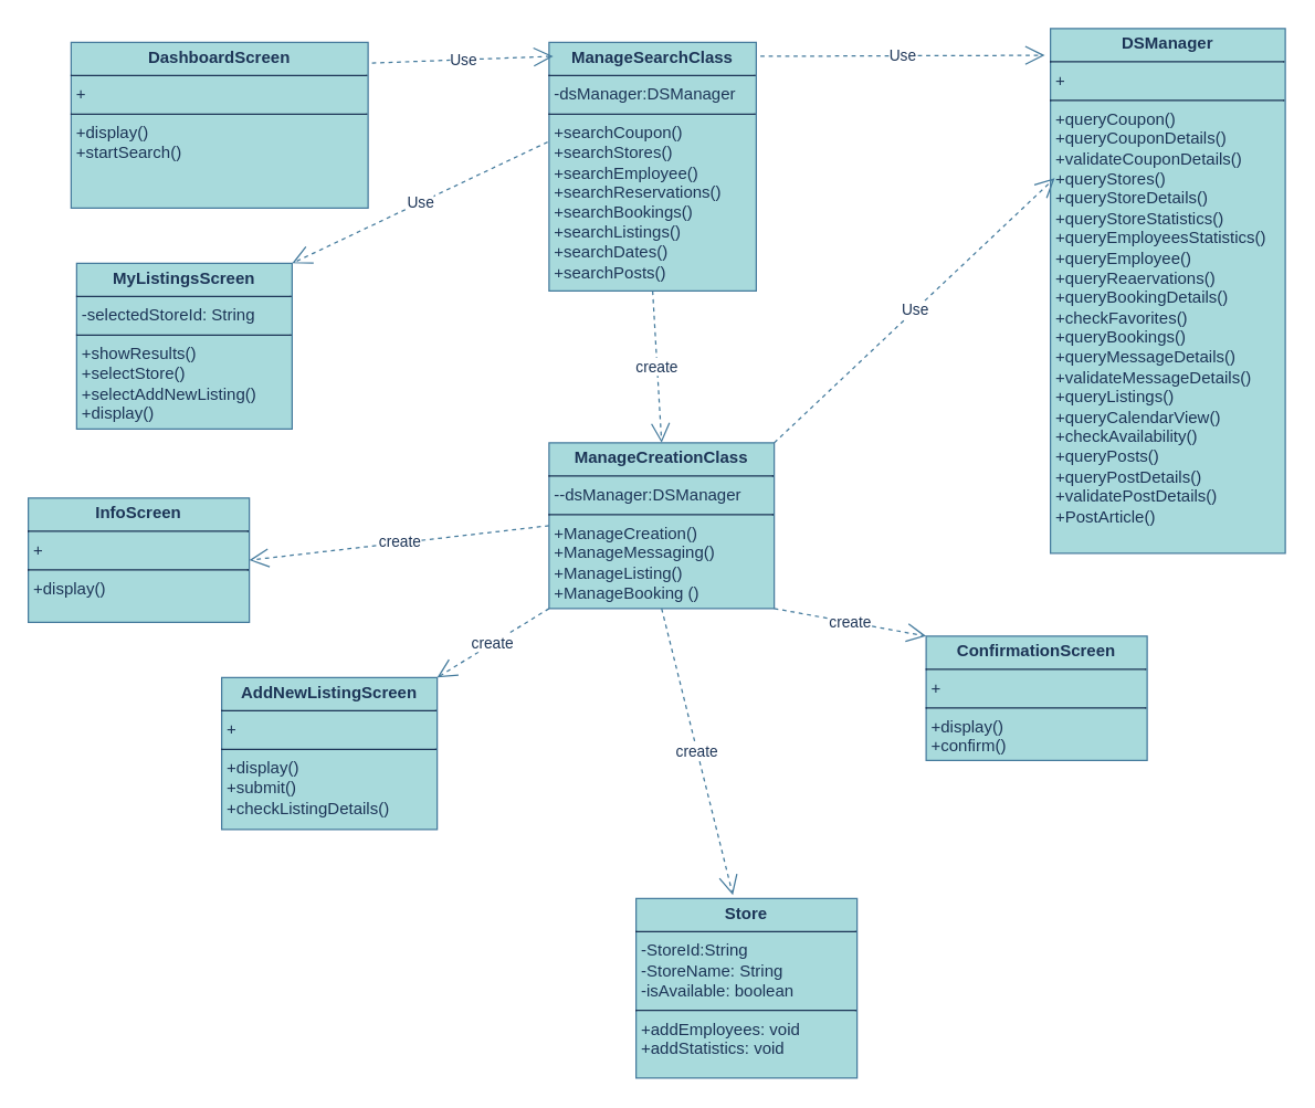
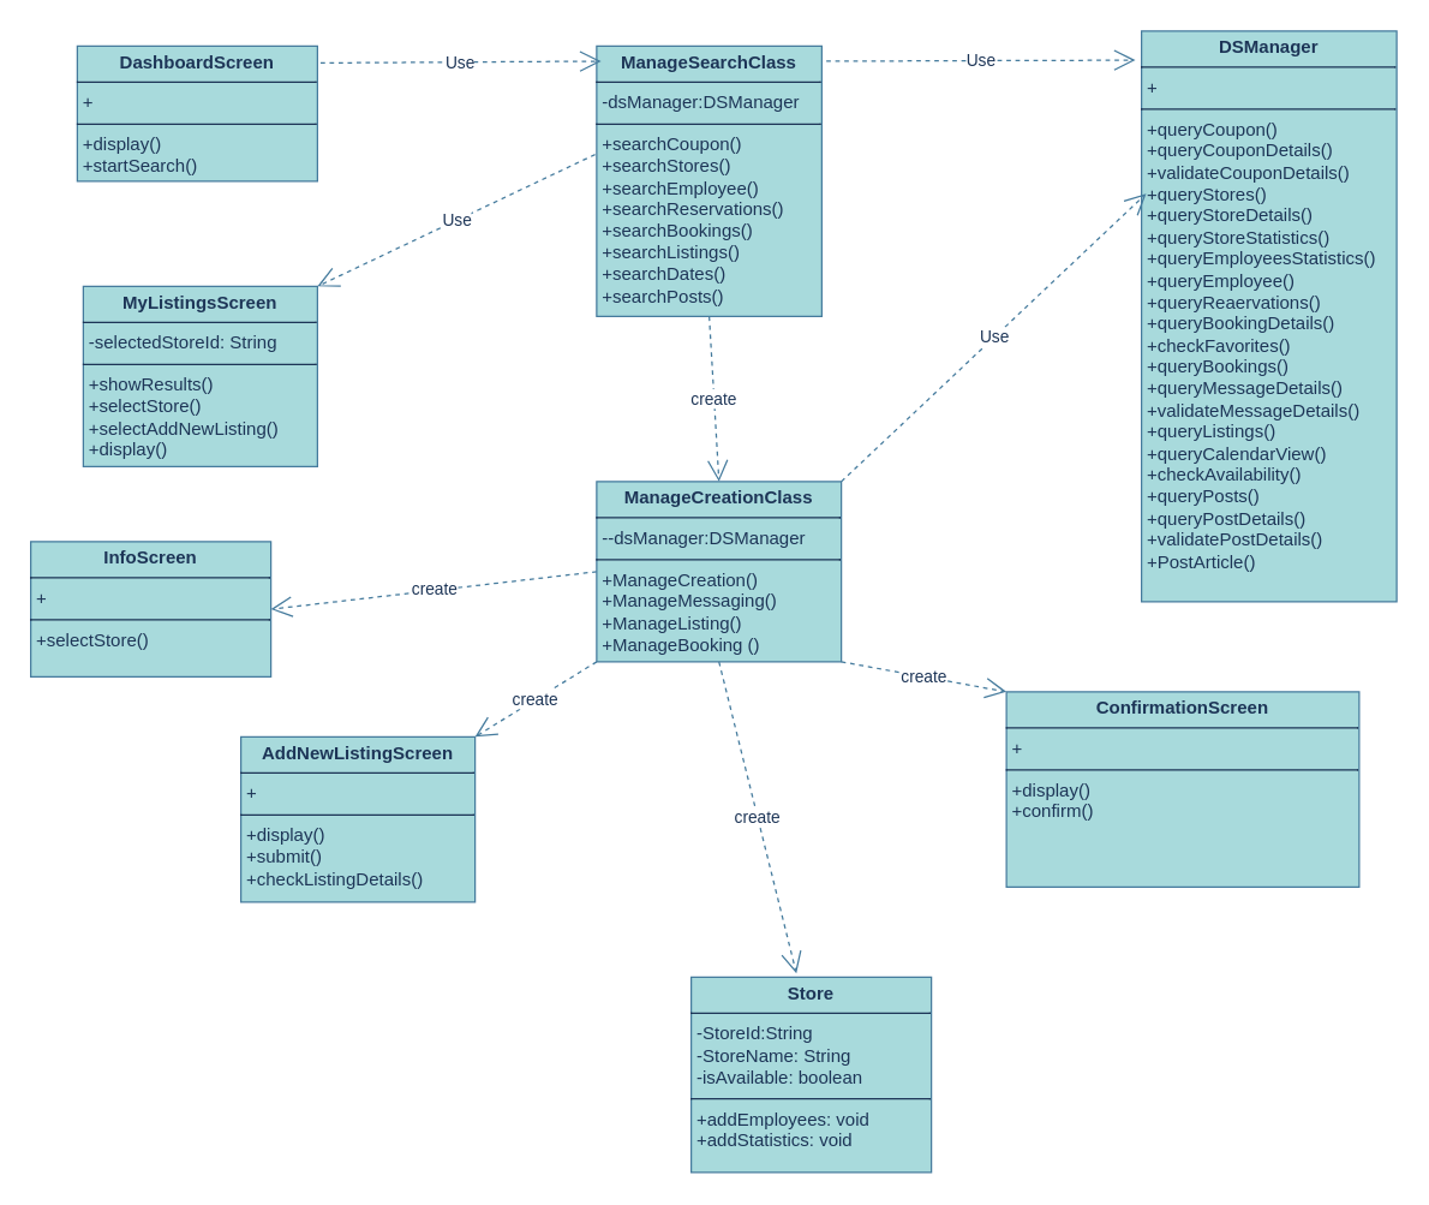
  <mxCell id="0" />
  <mxCell id="1" parent="0" />
- <mxCell id="2" value="&lt;p style=&quot;margin:0px;margin-top:4px;text-align:center;&quot;&gt;&lt;b&gt;DashboardScreen&lt;/b&gt;&lt;/p&gt;&lt;hr size=&quot;1&quot; style=&quot;border-style:solid;&quot;&gt;&lt;p style=&quot;margin:0px;margin-left:4px;&quot;&gt;+&lt;/p&gt;&lt;hr size=&quot;1&quot; style=&quot;border-style:solid;&quot;&gt;&lt;p style=&quot;margin:0px;margin-left:4px;&quot;&gt;+display()&lt;/p&gt;&lt;p style=&quot;margin:0px;margin-left:4px;&quot;&gt;+startSearch()&lt;/p&gt;" style="verticalAlign=top;align=left;overflow=fill;html=1;whiteSpace=wrap;labelBackgroundColor=none;fillColor=#A8DADC;strokeColor=#457B9D;fontColor=#1D3557;" parent="1" vertex="1"><mxGeometry x="51" y="30" width="215" height="120" as="geometry" /></mxCell>
+ <mxCell id="2" value="&lt;p style=&quot;margin:0px;margin-top:4px;text-align:center;&quot;&gt;&lt;b&gt;DashboardScreen&lt;/b&gt;&lt;/p&gt;&lt;hr size=&quot;1&quot; style=&quot;border-style:solid;&quot;&gt;&lt;p style=&quot;margin:0px;margin-left:4px;&quot;&gt;+&lt;/p&gt;&lt;hr size=&quot;1&quot; style=&quot;border-style:solid;&quot;&gt;&lt;p style=&quot;margin:0px;margin-left:4px;&quot;&gt;+display()&lt;/p&gt;&lt;p style=&quot;margin:0px;margin-left:4px;&quot;&gt;+startSearch()&lt;/p&gt;" style="verticalAlign=top;align=left;overflow=fill;html=1;whiteSpace=wrap;labelBackgroundColor=none;fillColor=#A8DADC;strokeColor=#457B9D;fontColor=#1D3557;" parent="1" vertex="1"><mxGeometry x="51" y="30" width="160" height="90" as="geometry" /></mxCell>
  <mxCell id="3" value="&lt;p style=&quot;margin:0px;margin-top:4px;text-align:center;&quot;&gt;&lt;b&gt;MyListingsScreen&lt;/b&gt;&lt;/p&gt;&lt;hr size=&quot;1&quot; style=&quot;border-style:solid;&quot;&gt;&lt;p style=&quot;margin:0px;margin-left:4px;&quot;&gt;-&lt;span style=&quot;background-color: transparent; color: light-dark(rgb(29, 53, 87), rgb(176, 196, 226));&quot;&gt;selectedStoreId: String&lt;/span&gt;&lt;/p&gt;&lt;hr size=&quot;1&quot; style=&quot;border-style:solid;&quot;&gt;&lt;p style=&quot;margin:0px;margin-left:4px;&quot;&gt;+showResults()&lt;/p&gt;&lt;p style=&quot;margin:0px;margin-left:4px;&quot;&gt;+selectStore()&lt;/p&gt;&lt;p style=&quot;margin:0px;margin-left:4px;&quot;&gt;+selectAddNewListing()&lt;/p&gt;&lt;p style=&quot;margin:0px;margin-left:4px;&quot;&gt;+display()&lt;/p&gt;&lt;div&gt;&lt;br&gt;&lt;/div&gt;" style="verticalAlign=top;align=left;overflow=fill;html=1;whiteSpace=wrap;labelBackgroundColor=none;fillColor=#A8DADC;strokeColor=#457B9D;fontColor=#1D3557;" parent="1" vertex="1"><mxGeometry x="55" y="190" width="156" height="120" as="geometry" /></mxCell>
  <mxCell id="4" value="&lt;p style=&quot;margin:0px;margin-top:4px;text-align:center;&quot;&gt;&lt;b&gt;ManageSearchClass&lt;/b&gt;&lt;/p&gt;&lt;hr size=&quot;1&quot; style=&quot;border-style:solid;&quot;&gt;&lt;p style=&quot;margin:0px;margin-left:4px;&quot;&gt;-dsManager:DSManager&lt;/p&gt;&lt;hr size=&quot;1&quot; style=&quot;border-style:solid;&quot;&gt;&lt;p style=&quot;margin:0px;margin-left:4px;&quot;&gt;+searchCoupon()&lt;/p&gt;&lt;p style=&quot;margin:0px;margin-left:4px;&quot;&gt;+searchStores()&lt;/p&gt;&lt;p style=&quot;margin:0px;margin-left:4px;&quot;&gt;+searchEmployee()&lt;/p&gt;&lt;p style=&quot;margin:0px;margin-left:4px;&quot;&gt;+searchReservations()&lt;/p&gt;&lt;p style=&quot;margin:0px;margin-left:4px;&quot;&gt;+searchBookings()&lt;/p&gt;&lt;p style=&quot;margin:0px;margin-left:4px;&quot;&gt;+searchListings()&lt;/p&gt;&lt;p style=&quot;margin:0px;margin-left:4px;&quot;&gt;+searchDates()&lt;/p&gt;&lt;p style=&quot;margin:0px;margin-left:4px;&quot;&gt;+searchPosts()&lt;/p&gt;&lt;div&gt;&lt;br&gt;&lt;/div&gt;" style="verticalAlign=top;align=left;overflow=fill;html=1;whiteSpace=wrap;labelBackgroundColor=none;fillColor=#A8DADC;strokeColor=#457B9D;fontColor=#1D3557;" parent="1" vertex="1"><mxGeometry x="397" y="30" width="150" height="180" as="geometry" /></mxCell>
  <mxCell id="5" value="&lt;p style=&quot;margin:0px;margin-top:4px;text-align:center;&quot;&gt;&lt;b&gt;DSManager&lt;/b&gt;&lt;/p&gt;&lt;hr size=&quot;1&quot; style=&quot;border-style:solid;&quot;&gt;&lt;p style=&quot;margin:0px;margin-left:4px;&quot;&gt;+&lt;/p&gt;&lt;hr size=&quot;1&quot; style=&quot;border-style:solid;&quot;&gt;&lt;p style=&quot;margin:0px;margin-left:4px;&quot;&gt;+queryCoupon()&lt;/p&gt;&lt;p style=&quot;margin:0px;margin-left:4px;&quot;&gt;+queryCouponDetails()&lt;/p&gt;&lt;p style=&quot;margin:0px;margin-left:4px;&quot;&gt;+validateCouponDetails()&lt;/p&gt;&lt;p style=&quot;margin:0px;margin-left:4px;&quot;&gt;+queryStores()&lt;/p&gt;&lt;p style=&quot;margin:0px;margin-left:4px;&quot;&gt;+queryStoreDetails()&lt;/p&gt;&lt;p style=&quot;margin:0px;margin-left:4px;&quot;&gt;+queryStoreStatistics()&lt;/p&gt;&lt;p style=&quot;margin:0px;margin-left:4px;&quot;&gt;+queryEmployeesStatistics()&lt;/p&gt;&lt;p style=&quot;margin:0px;margin-left:4px;&quot;&gt;+queryEmployee()&lt;/p&gt;&lt;p style=&quot;margin:0px;margin-left:4px;&quot;&gt;+queryReaervations()&lt;/p&gt;&lt;p style=&quot;margin:0px;margin-left:4px;&quot;&gt;+queryBookingDetails()&lt;/p&gt;&lt;p style=&quot;margin:0px;margin-left:4px;&quot;&gt;+checkFavorites()&lt;/p&gt;&lt;p style=&quot;margin:0px;margin-left:4px;&quot;&gt;+queryBookings()&lt;/p&gt;&lt;p style=&quot;margin:0px;margin-left:4px;&quot;&gt;+queryMessageDetails()&lt;/p&gt;&lt;p style=&quot;margin:0px;margin-left:4px;&quot;&gt;+validateMessageDetails()&lt;/p&gt;&lt;p style=&quot;margin:0px;margin-left:4px;&quot;&gt;+queryListings()&lt;/p&gt;&lt;p style=&quot;margin:0px;margin-left:4px;&quot;&gt;+queryCalendarView()&lt;/p&gt;&lt;p style=&quot;margin:0px;margin-left:4px;&quot;&gt;+checkAvailability()&lt;/p&gt;&lt;p style=&quot;margin:0px;margin-left:4px;&quot;&gt;+queryPosts()&lt;/p&gt;&lt;p style=&quot;margin:0px;margin-left:4px;&quot;&gt;+queryPostDetails()&lt;/p&gt;&lt;p style=&quot;margin:0px;margin-left:4px;&quot;&gt;+validatePostDetails()&lt;/p&gt;&lt;p style=&quot;margin:0px;margin-left:4px;&quot;&gt;+PostArticle()&lt;/p&gt;" style="verticalAlign=top;align=left;overflow=fill;html=1;whiteSpace=wrap;labelBackgroundColor=none;fillColor=#A8DADC;strokeColor=#457B9D;fontColor=#1D3557;" parent="1" vertex="1"><mxGeometry x="760" y="20" width="170" height="380" as="geometry" /></mxCell>
- <mxCell id="6" value="&lt;p style=&quot;margin:0px;margin-top:4px;text-align:center;&quot;&gt;&lt;b&gt;InfoScreen&lt;/b&gt;&lt;/p&gt;&lt;hr size=&quot;1&quot; style=&quot;border-style:solid;&quot;&gt;&lt;p style=&quot;margin:0px;margin-left:4px;&quot;&gt;+&lt;/p&gt;&lt;hr size=&quot;1&quot; style=&quot;border-style:solid;&quot;&gt;&lt;p style=&quot;margin:0px;margin-left:4px;&quot;&gt;+display()&lt;/p&gt;" style="verticalAlign=top;align=left;overflow=fill;html=1;whiteSpace=wrap;labelBackgroundColor=none;fillColor=#A8DADC;strokeColor=#457B9D;fontColor=#1D3557;" parent="1" vertex="1"><mxGeometry x="20" y="360" width="160" height="90" as="geometry" /></mxCell>
+ <mxCell id="6" value="&lt;p style=&quot;margin:0px;margin-top:4px;text-align:center;&quot;&gt;&lt;b&gt;InfoScreen&lt;/b&gt;&lt;/p&gt;&lt;hr size=&quot;1&quot; style=&quot;border-style:solid;&quot;&gt;&lt;p style=&quot;margin:0px;margin-left:4px;&quot;&gt;+&lt;/p&gt;&lt;hr size=&quot;1&quot; style=&quot;border-style:solid;&quot;&gt;&lt;p style=&quot;margin:0px;margin-left:4px;&quot;&gt;+selectStore()&lt;/p&gt;" style="verticalAlign=top;align=left;overflow=fill;html=1;whiteSpace=wrap;labelBackgroundColor=none;fillColor=#A8DADC;strokeColor=#457B9D;fontColor=#1D3557;" parent="1" vertex="1"><mxGeometry x="20" y="360" width="160" height="90" as="geometry" /></mxCell>
  <mxCell id="7" value="&lt;p style=&quot;margin:0px;margin-top:4px;text-align:center;&quot;&gt;&lt;b&gt;AddNewListingScreen&lt;/b&gt;&lt;/p&gt;&lt;hr size=&quot;1&quot; style=&quot;border-style:solid;&quot;&gt;&lt;p style=&quot;margin:0px;margin-left:4px;&quot;&gt;+&lt;/p&gt;&lt;hr size=&quot;1&quot; style=&quot;border-style:solid;&quot;&gt;&lt;p style=&quot;margin:0px;margin-left:4px;&quot;&gt;+&lt;span style=&quot;background-color: transparent;&quot;&gt;display()&lt;/span&gt;&lt;/p&gt;&lt;p style=&quot;margin:0px;margin-left:4px;&quot;&gt;+submit()&lt;/p&gt;&lt;p style=&quot;margin:0px;margin-left:4px;&quot;&gt;+checkListingDetails()&lt;/p&gt;&lt;div&gt;&lt;br&gt;&lt;/div&gt;" style="verticalAlign=top;align=left;overflow=fill;html=1;whiteSpace=wrap;labelBackgroundColor=none;fillColor=#A8DADC;strokeColor=#457B9D;fontColor=#1D3557;" parent="1" vertex="1"><mxGeometry x="160" y="490" width="156" height="110" as="geometry" /></mxCell>
  <mxCell id="8" value="&lt;p style=&quot;margin:0px;margin-top:4px;text-align:center;&quot;&gt;&lt;b&gt;ManageCreationClass&lt;/b&gt;&lt;/p&gt;&lt;hr size=&quot;1&quot; style=&quot;border-style:solid;&quot;&gt;&lt;p style=&quot;margin:0px;margin-left:4px;&quot;&gt;-&lt;span style=&quot;background-color: transparent; color: light-dark(rgb(29, 53, 87), rgb(176, 196, 226));&quot;&gt;-dsManager:DSManager&lt;/span&gt;&lt;/p&gt;&lt;hr size=&quot;1&quot; style=&quot;border-style:solid;&quot;&gt;&lt;p style=&quot;margin:0px;margin-left:4px;&quot;&gt;+ManageCreation()&lt;/p&gt;&lt;p style=&quot;margin:0px;margin-left:4px;&quot;&gt;+ManageMessaging()&lt;/p&gt;&lt;p style=&quot;margin:0px;margin-left:4px;&quot;&gt;+ManageListing()&lt;/p&gt;&lt;p style=&quot;margin:0px;margin-left:4px;&quot;&gt;+ManageBooking ()&lt;/p&gt;" style="verticalAlign=top;align=left;overflow=fill;html=1;whiteSpace=wrap;labelBackgroundColor=none;fillColor=#A8DADC;strokeColor=#457B9D;fontColor=#1D3557;" parent="1" vertex="1"><mxGeometry x="397" y="320" width="163" height="120" as="geometry" /></mxCell>
- <mxCell id="9" value="&lt;p style=&quot;margin:0px;margin-top:4px;text-align:center;&quot;&gt;&lt;b&gt;ConfirmationScreen&lt;/b&gt;&lt;/p&gt;&lt;hr size=&quot;1&quot; style=&quot;border-style:solid;&quot;&gt;&lt;p style=&quot;margin:0px;margin-left:4px;&quot;&gt;+&lt;/p&gt;&lt;hr size=&quot;1&quot; style=&quot;border-style:solid;&quot;&gt;&lt;p style=&quot;margin:0px;margin-left:4px;&quot;&gt;+display()&lt;/p&gt;&lt;p style=&quot;margin:0px;margin-left:4px;&quot;&gt;+confirm()&lt;/p&gt;" style="verticalAlign=top;align=left;overflow=fill;html=1;whiteSpace=wrap;labelBackgroundColor=none;fillColor=#A8DADC;strokeColor=#457B9D;fontColor=#1D3557;" parent="1" vertex="1"><mxGeometry x="670" y="460" width="160" height="90" as="geometry" /></mxCell>
+ <mxCell id="9" value="&lt;p style=&quot;margin:0px;margin-top:4px;text-align:center;&quot;&gt;&lt;b&gt;ConfirmationScreen&lt;/b&gt;&lt;/p&gt;&lt;hr size=&quot;1&quot; style=&quot;border-style:solid;&quot;&gt;&lt;p style=&quot;margin:0px;margin-left:4px;&quot;&gt;+&lt;/p&gt;&lt;hr size=&quot;1&quot; style=&quot;border-style:solid;&quot;&gt;&lt;p style=&quot;margin:0px;margin-left:4px;&quot;&gt;+display()&lt;/p&gt;&lt;p style=&quot;margin:0px;margin-left:4px;&quot;&gt;+confirm()&lt;/p&gt;" style="verticalAlign=top;align=left;overflow=fill;html=1;whiteSpace=wrap;labelBackgroundColor=none;fillColor=#A8DADC;strokeColor=#457B9D;fontColor=#1D3557;" parent="1" vertex="1"><mxGeometry x="670" y="460" width="235" height="130" as="geometry" /></mxCell>
  <mxCell id="10" value="&lt;p style=&quot;margin:0px;margin-top:4px;text-align:center;&quot;&gt;&lt;b&gt;Store&lt;/b&gt;&lt;/p&gt;&lt;hr size=&quot;1&quot; style=&quot;border-style:solid;&quot;&gt;&lt;p style=&quot;margin:0px;margin-left:4px;&quot;&gt;-StoreId:String&lt;/p&gt;&lt;p style=&quot;margin:0px;margin-left:4px;&quot;&gt;-StoreName: String&lt;/p&gt;&lt;p style=&quot;margin:0px;margin-left:4px;&quot;&gt;-isAvailable: boolean&lt;/p&gt;&lt;hr size=&quot;1&quot; style=&quot;border-style:solid;&quot;&gt;&lt;p style=&quot;margin:0px;margin-left:4px;&quot;&gt;+addEmployees: void&lt;/p&gt;&lt;p style=&quot;margin:0px;margin-left:4px;&quot;&gt;+addStatistics: void&lt;/p&gt;" style="verticalAlign=top;align=left;overflow=fill;html=1;whiteSpace=wrap;labelBackgroundColor=none;fillColor=#A8DADC;strokeColor=#457B9D;fontColor=#1D3557;" parent="1" vertex="1"><mxGeometry x="460" y="650" width="160" height="130" as="geometry" /></mxCell>
  <mxCell id="11" value="Use" style="endArrow=open;endSize=12;dashed=1;html=1;rounded=0;strokeColor=#457B9D;fontColor=#1D3557;fillColor=#A8DADC;exitX=1.013;exitY=0.125;exitDx=0;exitDy=0;exitPerimeter=0;entryX=0.02;entryY=0.056;entryDx=0;entryDy=0;entryPerimeter=0;" parent="1" source="2" target="4" edge="1"><mxGeometry width="160" relative="1" as="geometry"><mxPoint x="230" y="40" as="sourcePoint" /><mxPoint x="390" y="40" as="targetPoint" /></mxGeometry></mxCell>
  <mxCell id="12" value="Use" style="endArrow=open;endSize=12;dashed=1;html=1;rounded=0;strokeColor=#457B9D;fontColor=#1D3557;fillColor=#A8DADC;exitX=-0.007;exitY=0.401;exitDx=0;exitDy=0;exitPerimeter=0;entryX=1;entryY=0;entryDx=0;entryDy=0;" parent="1" source="4" target="3" edge="1"><mxGeometry width="160" relative="1" as="geometry"><mxPoint x="310" y="270" as="sourcePoint" /><mxPoint x="470" y="270" as="targetPoint" /></mxGeometry></mxCell>
  <mxCell id="13" value="Use" style="endArrow=open;endSize=12;dashed=1;html=1;rounded=0;strokeColor=#457B9D;fontColor=#1D3557;fillColor=#A8DADC;exitX=1.02;exitY=0.056;exitDx=0;exitDy=0;exitPerimeter=0;entryX=-0.024;entryY=0.051;entryDx=0;entryDy=0;entryPerimeter=0;" parent="1" source="4" target="5" edge="1"><mxGeometry width="160" relative="1" as="geometry"><mxPoint x="570" y="40" as="sourcePoint" /><mxPoint x="730" y="40" as="targetPoint" /></mxGeometry></mxCell>
  <mxCell id="14" value="create" style="endArrow=open;endSize=12;dashed=1;html=1;rounded=0;strokeColor=#457B9D;fontColor=#1D3557;fillColor=#A8DADC;exitX=0.5;exitY=1;exitDx=0;exitDy=0;entryX=0.5;entryY=0;entryDx=0;entryDy=0;" parent="1" source="4" target="8" edge="1"><mxGeometry width="160" relative="1" as="geometry"><mxPoint x="450" y="280" as="sourcePoint" /><mxPoint x="610" y="280" as="targetPoint" /></mxGeometry></mxCell>
  <mxCell id="15" value="create" style="endArrow=open;endSize=12;dashed=1;html=1;rounded=0;strokeColor=#457B9D;fontColor=#1D3557;fillColor=#A8DADC;exitX=0;exitY=0.5;exitDx=0;exitDy=0;entryX=1;entryY=0.5;entryDx=0;entryDy=0;" parent="1" source="8" target="6" edge="1"><mxGeometry width="160" relative="1" as="geometry"><mxPoint x="220" y="420" as="sourcePoint" /><mxPoint x="380" y="420" as="targetPoint" /></mxGeometry></mxCell>
  <mxCell id="16" value="create" style="endArrow=open;endSize=12;dashed=1;html=1;rounded=0;strokeColor=#457B9D;fontColor=#1D3557;fillColor=#A8DADC;exitX=0;exitY=1;exitDx=0;exitDy=0;entryX=1;entryY=0;entryDx=0;entryDy=0;" parent="1" source="8" target="7" edge="1"><mxGeometry width="160" relative="1" as="geometry"><mxPoint x="380" y="470" as="sourcePoint" /><mxPoint x="320" y="490" as="targetPoint" /></mxGeometry></mxCell>
  <mxCell id="17" value="create" style="endArrow=open;endSize=12;dashed=1;html=1;rounded=0;strokeColor=#457B9D;fontColor=#1D3557;fillColor=#A8DADC;exitX=0.5;exitY=1;exitDx=0;exitDy=0;entryX=0.438;entryY=-0.019;entryDx=0;entryDy=0;entryPerimeter=0;" parent="1" source="8" target="10" edge="1"><mxGeometry width="160" relative="1" as="geometry"><mxPoint x="460" y="550" as="sourcePoint" /><mxPoint x="620" y="550" as="targetPoint" /></mxGeometry></mxCell>
  <mxCell id="18" value="create" style="endArrow=open;endSize=12;dashed=1;html=1;rounded=0;strokeColor=#457B9D;fontColor=#1D3557;fillColor=#A8DADC;exitX=1;exitY=1;exitDx=0;exitDy=0;entryX=0;entryY=0;entryDx=0;entryDy=0;" parent="1" source="8" target="9" edge="1"><mxGeometry width="160" relative="1" as="geometry"><mxPoint x="600" y="430" as="sourcePoint" /><mxPoint x="760" y="430" as="targetPoint" /></mxGeometry></mxCell>
  <mxCell id="19" value="Use" style="endArrow=open;endSize=12;dashed=1;html=1;rounded=0;strokeColor=#457B9D;fontColor=#1D3557;fillColor=#A8DADC;exitX=1;exitY=0;exitDx=0;exitDy=0;entryX=0.018;entryY=0.285;entryDx=0;entryDy=0;entryPerimeter=0;" parent="1" source="8" target="5" edge="1"><mxGeometry width="160" relative="1" as="geometry"><mxPoint x="580" y="260" as="sourcePoint" /><mxPoint x="740" y="260" as="targetPoint" /></mxGeometry></mxCell>
